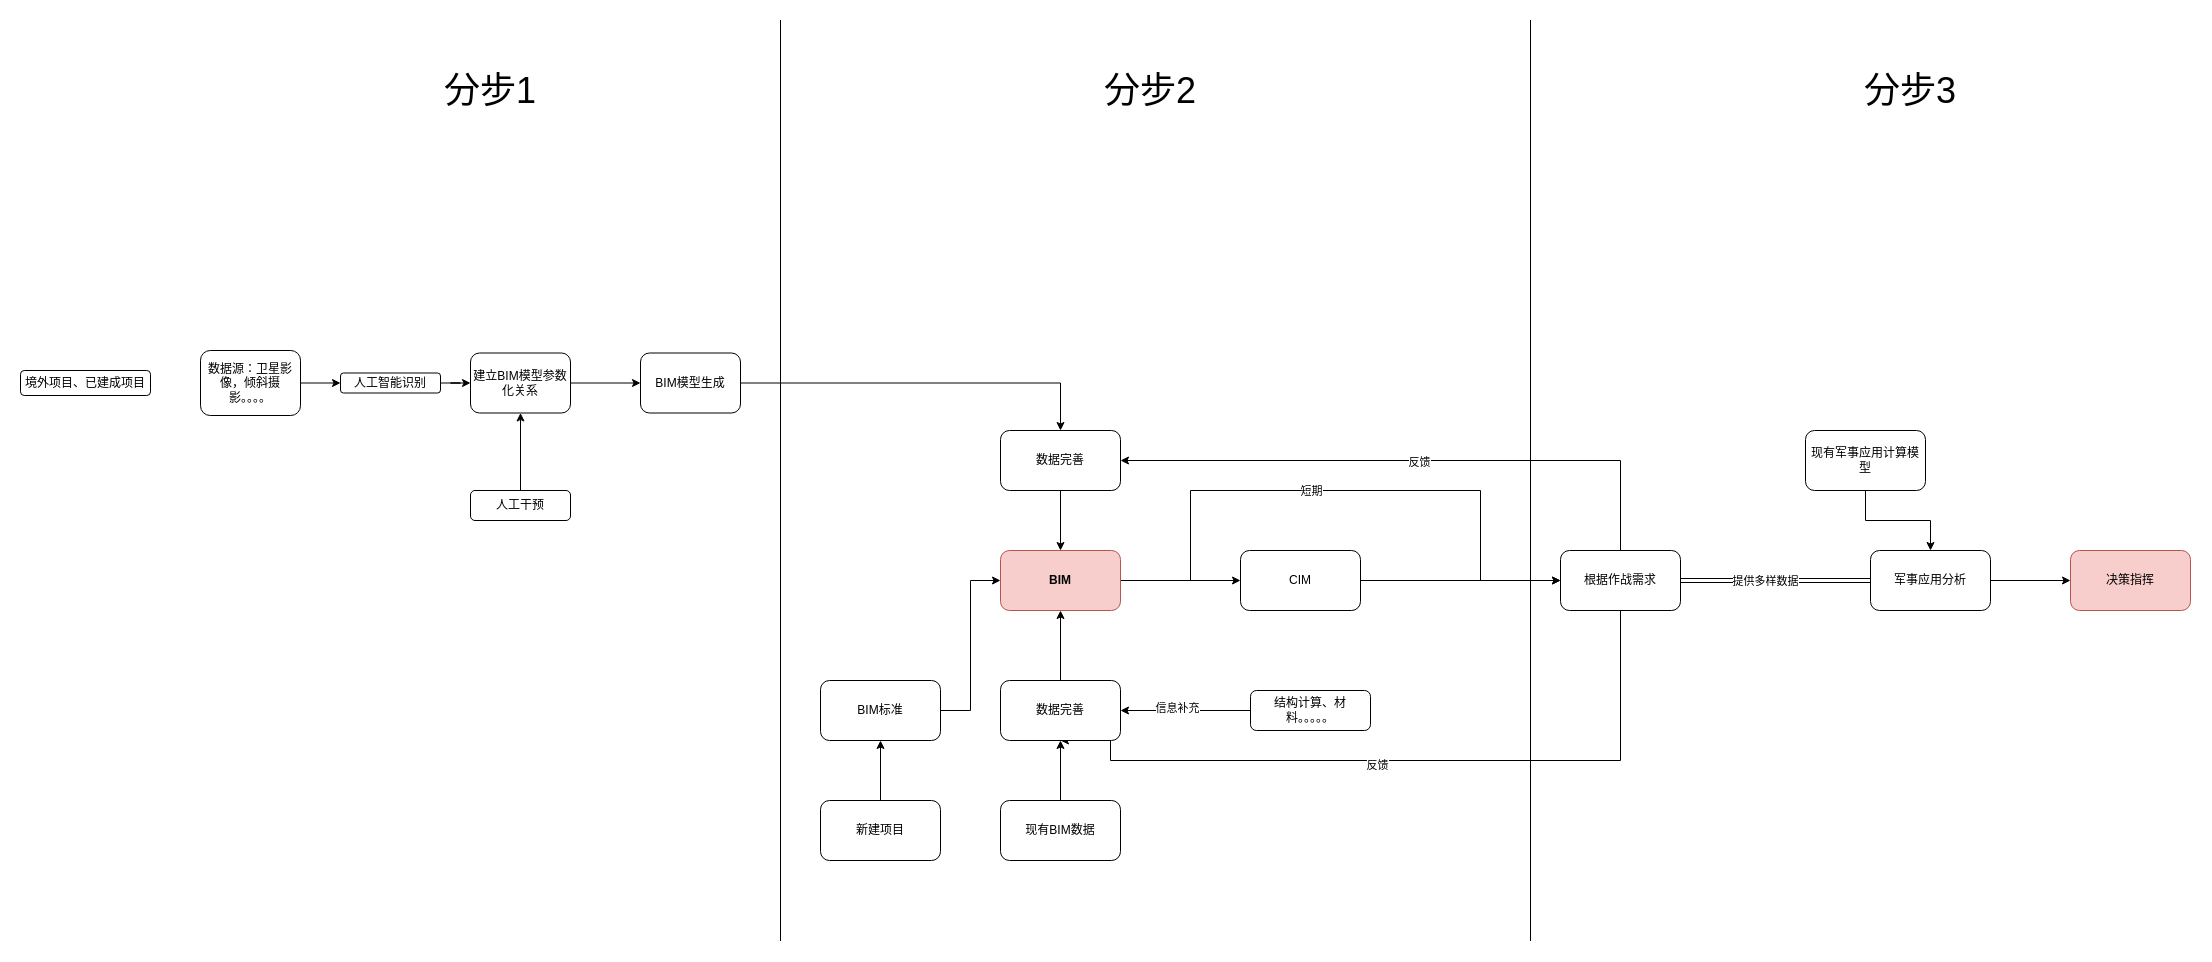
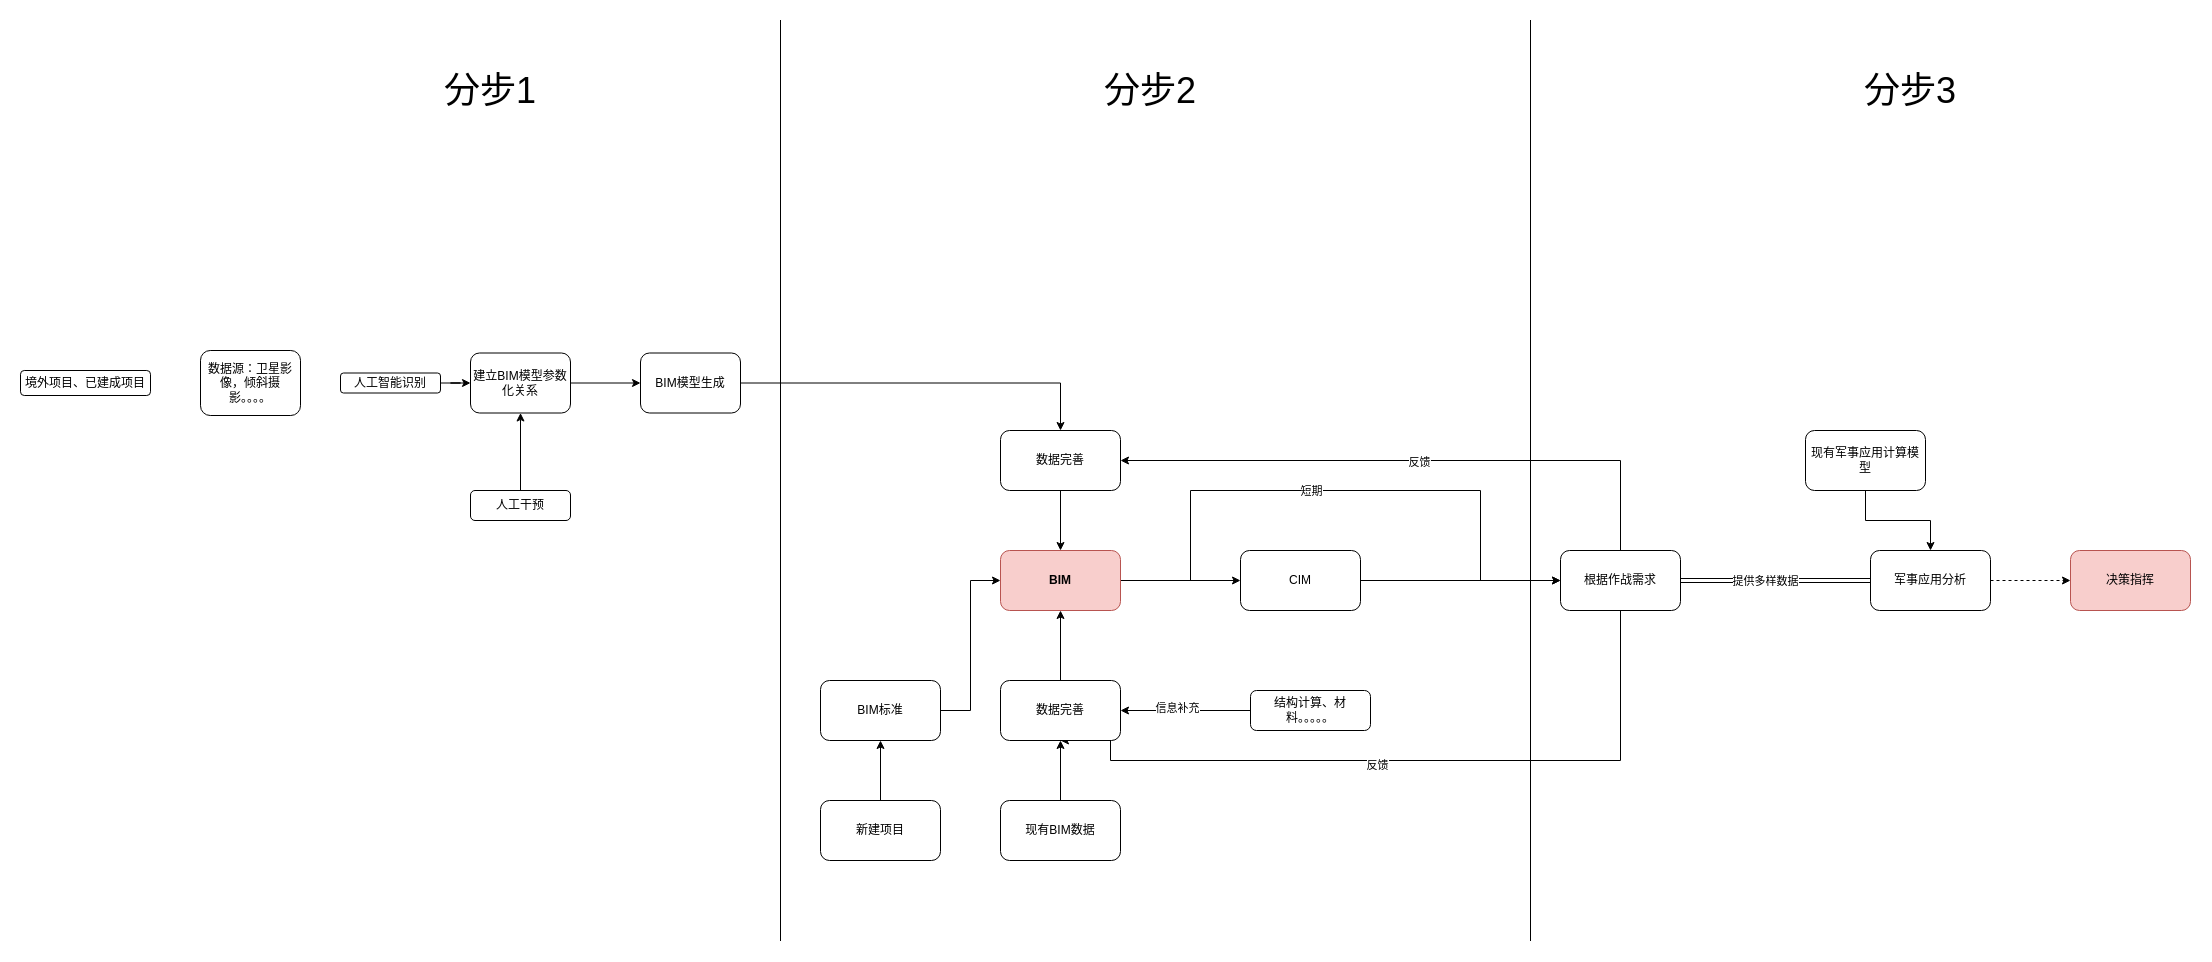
  <mxCell id="0" />
  <mxCell id="1" parent="0" />
  <mxCell id="2" style="edgeStyle=orthogonalEdgeStyle;rounded=0;orthogonalLoop=1;jettySize=auto;html=1;entryX=0;entryY=0.5;entryDx=0;entryDy=0;shape=link;" edge="1" parent="1" source="8" target="16"><mxGeometry relative="1" as="geometry" /></mxCell>
  <mxCell id="3" value="提供多样数据" style="edgeLabel;html=1;align=center;verticalAlign=middle;resizable=0;points=[];" vertex="1" connectable="0" parent="2"><mxGeometry x="-0.118" relative="1" as="geometry"><mxPoint as="offset" /></mxGeometry></mxCell>
  <mxCell id="4" style="edgeStyle=orthogonalEdgeStyle;rounded=0;orthogonalLoop=1;jettySize=auto;html=1;entryX=1;entryY=0.5;entryDx=0;entryDy=0;exitX=0.5;exitY=0;exitDx=0;exitDy=0;" edge="1" parent="1" source="8" target="32"><mxGeometry relative="1" as="geometry" /></mxCell>
  <mxCell id="5" value="反馈" style="edgeLabel;html=1;align=center;verticalAlign=middle;resizable=0;points=[];" vertex="1" connectable="0" parent="4"><mxGeometry x="-0.011" y="1" relative="1" as="geometry"><mxPoint as="offset" /></mxGeometry></mxCell>
  <mxCell id="6" style="edgeStyle=orthogonalEdgeStyle;rounded=0;orthogonalLoop=1;jettySize=auto;html=1;entryX=0.5;entryY=1;entryDx=0;entryDy=0;" edge="1" parent="1" source="8" target="29"><mxGeometry relative="1" as="geometry"><Array as="points"><mxPoint x="1620" y="760" /><mxPoint x="1110" y="760" /></Array></mxGeometry></mxCell>
  <mxCell id="7" value="反馈" style="edgeLabel;html=1;align=center;verticalAlign=middle;resizable=0;points=[];" vertex="1" connectable="0" parent="6"><mxGeometry x="0.079" y="4" relative="1" as="geometry"><mxPoint as="offset" /></mxGeometry></mxCell>
  <mxCell id="8" value="根据作战需求" style="rounded=1;whiteSpace=wrap;html=1;" vertex="1" parent="1"><mxGeometry x="1560" y="550" width="120" height="60" as="geometry" /></mxCell>
  <mxCell id="9" style="edgeStyle=orthogonalEdgeStyle;rounded=0;orthogonalLoop=1;jettySize=auto;html=1;" edge="1" parent="1" source="12" target="20"><mxGeometry relative="1" as="geometry" /></mxCell>
  <mxCell id="10" style="edgeStyle=orthogonalEdgeStyle;rounded=0;orthogonalLoop=1;jettySize=auto;html=1;" edge="1" parent="1" target="8"><mxGeometry relative="1" as="geometry"><mxPoint x="1170" y="580" as="sourcePoint" /><mxPoint x="1410" y="580" as="targetPoint" /><Array as="points"><mxPoint x="1190" y="580" /><mxPoint x="1190" y="490" /><mxPoint x="1480" y="490" /><mxPoint x="1480" y="580" /></Array></mxGeometry></mxCell>
  <mxCell id="11" value="短期" style="edgeLabel;html=1;align=center;verticalAlign=middle;resizable=0;points=[];" vertex="1" connectable="0" parent="10"><mxGeometry x="0.067" y="1" relative="1" as="geometry"><mxPoint x="-74" y="1" as="offset" /></mxGeometry></mxCell>
  <mxCell id="12" value="&lt;b&gt;BIM&lt;/b&gt;" style="rounded=1;whiteSpace=wrap;html=1;fillColor=#f8cecc;strokeColor=#b85450;" vertex="1" parent="1"><mxGeometry x="1000" y="550" width="120" height="60" as="geometry" /></mxCell>
  <mxCell id="13" style="edgeStyle=orthogonalEdgeStyle;rounded=0;orthogonalLoop=1;jettySize=auto;html=1;entryX=0.5;entryY=1;entryDx=0;entryDy=0;" edge="1" parent="1" source="14" target="29"><mxGeometry relative="1" as="geometry" /></mxCell>
  <mxCell id="14" value="现有BIM数据" style="rounded=1;whiteSpace=wrap;html=1;" vertex="1" parent="1"><mxGeometry x="1000" y="800" width="120" height="60" as="geometry" /></mxCell>
- <mxCell id="15" style="edgeStyle=orthogonalEdgeStyle;rounded=0;orthogonalLoop=1;jettySize=auto;html=1;" edge="1" parent="1" source="16" target="34"><mxGeometry relative="1" as="geometry" /></mxCell>
+ <mxCell id="15" style="edgeStyle=orthogonalEdgeStyle;rounded=0;orthogonalLoop=1;jettySize=auto;html=1;dashed=1;" edge="1" parent="1" source="16" target="34"><mxGeometry relative="1" as="geometry" /></mxCell>
  <mxCell id="16" value="军事应用分析" style="rounded=1;whiteSpace=wrap;html=1;" vertex="1" parent="1"><mxGeometry x="1870" y="550" width="120" height="60" as="geometry" /></mxCell>
  <mxCell id="17" style="edgeStyle=orthogonalEdgeStyle;rounded=0;orthogonalLoop=1;jettySize=auto;html=1;" edge="1" parent="1" source="18" target="16"><mxGeometry relative="1" as="geometry" /></mxCell>
  <mxCell id="18" value="现有军事应用计算模型" style="rounded=1;whiteSpace=wrap;html=1;" vertex="1" parent="1"><mxGeometry x="1805" y="430" width="120" height="60" as="geometry" /></mxCell>
  <mxCell id="19" style="edgeStyle=orthogonalEdgeStyle;rounded=0;orthogonalLoop=1;jettySize=auto;html=1;" edge="1" parent="1" source="20" target="8"><mxGeometry relative="1" as="geometry" /></mxCell>
  <mxCell id="20" value="CIM" style="rounded=1;whiteSpace=wrap;html=1;" vertex="1" parent="1"><mxGeometry x="1240" y="550" width="120" height="60" as="geometry" /></mxCell>
  <mxCell id="21" style="edgeStyle=orthogonalEdgeStyle;rounded=0;orthogonalLoop=1;jettySize=auto;html=1;entryX=1;entryY=0.5;entryDx=0;entryDy=0;" edge="1" parent="1" source="23" target="29"><mxGeometry relative="1" as="geometry"><mxPoint x="1140" y="710" as="targetPoint" /></mxGeometry></mxCell>
  <mxCell id="22" value="信息补充" style="edgeLabel;html=1;align=center;verticalAlign=middle;resizable=0;points=[];" vertex="1" connectable="0" parent="21"><mxGeometry x="0.133" y="-3" relative="1" as="geometry"><mxPoint as="offset" /></mxGeometry></mxCell>
  <mxCell id="23" value="结构计算、材料。。。。。" style="rounded=1;whiteSpace=wrap;html=1;" vertex="1" parent="1"><mxGeometry x="1250" y="690" width="120" height="40" as="geometry" /></mxCell>
  <mxCell id="24" style="edgeStyle=orthogonalEdgeStyle;rounded=0;orthogonalLoop=1;jettySize=auto;html=1;" edge="1" parent="1" source="25" target="27"><mxGeometry relative="1" as="geometry" /></mxCell>
  <mxCell id="25" value="新建项目" style="rounded=1;whiteSpace=wrap;html=1;" vertex="1" parent="1"><mxGeometry x="820" y="800" width="120" height="60" as="geometry" /></mxCell>
  <mxCell id="26" style="edgeStyle=orthogonalEdgeStyle;rounded=0;orthogonalLoop=1;jettySize=auto;html=1;entryX=0;entryY=0.5;entryDx=0;entryDy=0;" edge="1" parent="1" source="27" target="12"><mxGeometry relative="1" as="geometry" /></mxCell>
  <mxCell id="27" value="BIM标准" style="rounded=1;whiteSpace=wrap;html=1;" vertex="1" parent="1"><mxGeometry x="820" y="680" width="120" height="60" as="geometry" /></mxCell>
  <mxCell id="28" style="edgeStyle=orthogonalEdgeStyle;rounded=0;orthogonalLoop=1;jettySize=auto;html=1;entryX=0.5;entryY=1;entryDx=0;entryDy=0;" edge="1" parent="1" source="29" target="12"><mxGeometry relative="1" as="geometry" /></mxCell>
  <mxCell id="29" value="数据完善" style="rounded=1;whiteSpace=wrap;html=1;" vertex="1" parent="1"><mxGeometry x="1000" y="680" width="120" height="60" as="geometry" /></mxCell>
  <mxCell id="30" style="edgeStyle=orthogonalEdgeStyle;rounded=0;orthogonalLoop=1;jettySize=auto;html=1;entryX=0.5;entryY=0;entryDx=0;entryDy=0;exitX=1;exitY=0.5;exitDx=0;exitDy=0;" edge="1" parent="1" source="47" target="32"><mxGeometry relative="1" as="geometry"><mxPoint x="750" y="365" as="sourcePoint" /></mxGeometry></mxCell>
  <mxCell id="31" style="edgeStyle=orthogonalEdgeStyle;rounded=0;orthogonalLoop=1;jettySize=auto;html=1;" edge="1" parent="1" source="32" target="12"><mxGeometry relative="1" as="geometry" /></mxCell>
  <mxCell id="32" value="数据完善" style="rounded=1;whiteSpace=wrap;html=1;" vertex="1" parent="1"><mxGeometry x="1000" y="430" width="120" height="60" as="geometry" /></mxCell>
  <mxCell id="33" value="境外项目、已建成项目" style="rounded=1;whiteSpace=wrap;html=1;" vertex="1" parent="1"><mxGeometry x="20" y="370" width="130" height="25" as="geometry" /></mxCell>
  <mxCell id="34" value="决策指挥" style="rounded=1;whiteSpace=wrap;html=1;fillColor=#f8cecc;strokeColor=#b85450;" vertex="1" parent="1"><mxGeometry x="2070" y="550" width="120" height="60" as="geometry" /></mxCell>
  <mxCell id="35" value="" style="shape=partialRectangle;whiteSpace=wrap;html=1;top=0;bottom=0;fillColor=none;" vertex="1" parent="1"><mxGeometry y="20" width="750" height="920" as="geometry" x="780" /></mxCell>
  <mxCell id="36" value="&lt;span style=&quot;font-size: 36px&quot;&gt;分步1&lt;/span&gt;" style="text;html=1;strokeColor=none;fillColor=none;align=center;verticalAlign=middle;whiteSpace=wrap;rounded=0;" vertex="1" parent="1"><mxGeometry x="410" y="80" width="160" height="20" as="geometry" /></mxCell>
  <mxCell id="37" value="&lt;span style=&quot;font-size: 36px&quot;&gt;分步2&lt;/span&gt;" style="text;html=1;strokeColor=none;fillColor=none;align=center;verticalAlign=middle;whiteSpace=wrap;rounded=0;" vertex="1" parent="1"><mxGeometry x="1070" y="80" width="160" height="20" as="geometry" /></mxCell>
  <mxCell id="38" value="&lt;span style=&quot;font-size: 36px&quot;&gt;分步3&lt;/span&gt;" style="text;html=1;strokeColor=none;fillColor=none;align=center;verticalAlign=middle;whiteSpace=wrap;rounded=0;" vertex="1" parent="1"><mxGeometry x="1830" y="80" width="160" height="20" as="geometry" /></mxCell>
- <mxCell id="39" style="edgeStyle=orthogonalEdgeStyle;rounded=0;orthogonalLoop=1;jettySize=auto;html=1;entryX=0;entryY=0.5;entryDx=0;entryDy=0;" edge="1" parent="1" source="40" target="42"><mxGeometry relative="1" as="geometry" /></mxCell>
  <mxCell id="40" value="数据源：卫星影像，倾斜摄影。。。。" style="rounded=1;whiteSpace=wrap;html=1;" vertex="1" parent="1"><mxGeometry x="200" y="350" width="100" height="65" as="geometry" /></mxCell>
  <mxCell id="41" style="edgeStyle=orthogonalEdgeStyle;rounded=0;orthogonalLoop=1;jettySize=auto;html=1;" edge="1" parent="1" source="42" target="46"><mxGeometry relative="1" as="geometry" /></mxCell>
  <mxCell id="42" value="人工智能识别" style="rounded=1;whiteSpace=wrap;html=1;" vertex="1" parent="1"><mxGeometry x="340" y="372.5" width="100" height="20" as="geometry" /></mxCell>
  <mxCell id="43" style="edgeStyle=orthogonalEdgeStyle;rounded=0;orthogonalLoop=1;jettySize=auto;html=1;entryX=0.5;entryY=1;entryDx=0;entryDy=0;" edge="1" parent="1" source="44" target="46"><mxGeometry relative="1" as="geometry" /></mxCell>
  <mxCell id="44" value="人工干预" style="rounded=1;whiteSpace=wrap;html=1;" vertex="1" parent="1"><mxGeometry x="470" y="490" width="100" height="30" as="geometry" /></mxCell>
  <mxCell id="45" style="edgeStyle=orthogonalEdgeStyle;rounded=0;orthogonalLoop=1;jettySize=auto;html=1;" edge="1" parent="1" source="46" target="47"><mxGeometry relative="1" as="geometry" /></mxCell>
  <mxCell id="46" value="建立BIM模型参数化关系" style="rounded=1;whiteSpace=wrap;html=1;" vertex="1" parent="1"><mxGeometry x="470" y="352.5" width="100" height="60" as="geometry" /></mxCell>
  <mxCell id="47" value="BIM模型生成" style="rounded=1;whiteSpace=wrap;html=1;" vertex="1" parent="1"><mxGeometry x="640" y="352.5" width="100" height="60" as="geometry" /></mxCell>
